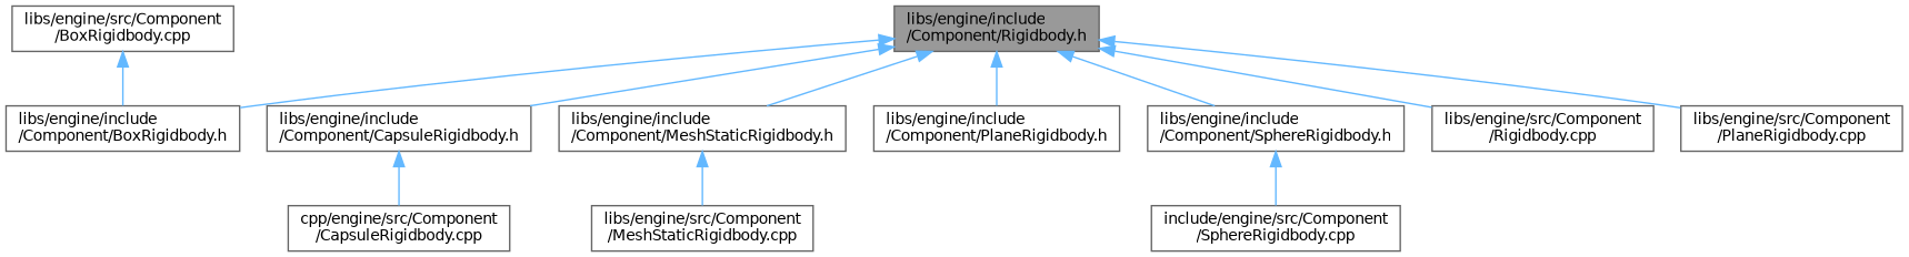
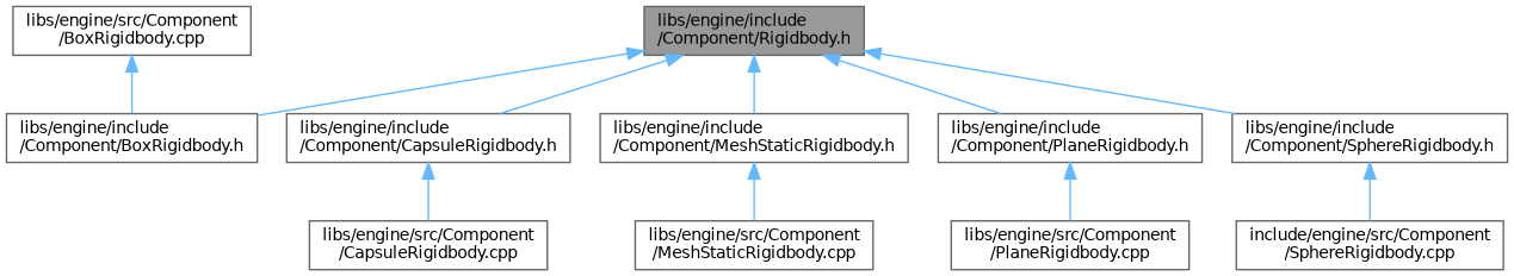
  digraph {
    node [color=grey40 fillcolor=white fontname=Helvetica fontsize=10 shape=box style=filled]
    edge [color=steelblue1 dir=back fontname=Helvetica fontsize=10 labelfontname=Helvetica labelfontsize=10 style=solid]
    n1 [color=gray40 fillcolor=grey60 fontcolor=black height=0.2 label="libs/engine/include\l/Component/Rigidbody.h" width=0.4]
    n2 [height=0.2 label="libs/engine/include\l/Component/BoxRigidbody.h" width=0.4]
    n3 [height=0.2 label="libs/engine/include\l/Component/CapsuleRigidbody.h" width=0.4]
    n4 [height=0.2 label="libs/engine/include\l/Component/MeshStaticRigidbody.h" width=0.4]
    n5 [height=0.2 label="libs/engine/include\l/Component/PlaneRigidbody.h" width=0.4]
    n6 [height=0.2 label="libs/engine/include\l/Component/SphereRigidbody.h" width=0.4]
-   n7 [height=0.2 label="libs/engine/src/Component\l/Rigidbody.cpp" width=0.4]
-   n8 [height=0.2 label="cpp/engine/src/Component\l/CapsuleRigidbody.cpp" width=0.4]
+   n8 [height=0.2 label="libs/engine/src/Component\l/CapsuleRigidbody.cpp" width=0.4]
    n9 [height=0.2 label="libs/engine/src/Component\l/MeshStaticRigidbody.cpp" width=0.4]
    n10 [height=0.2 label="libs/engine/src/Component\l/PlaneRigidbody.cpp" width=0.4]
    n11 [height=0.2 label="include/engine/src/Component\l/SphereRigidbody.cpp" width=0.4]
    n12 [height=0.2 label="libs/engine/src/Component\l/BoxRigidbody.cpp" width=0.4]
    n1 -> n2
    n1 -> n3
    n1 -> n4
    n1 -> n5
    n1 -> n6
-   n1 -> n7
    n3 -> n8
    n4 -> n9
-   n1 -> n10
+   n5 -> n10
    n6 -> n11
    n12 -> n2
  }
